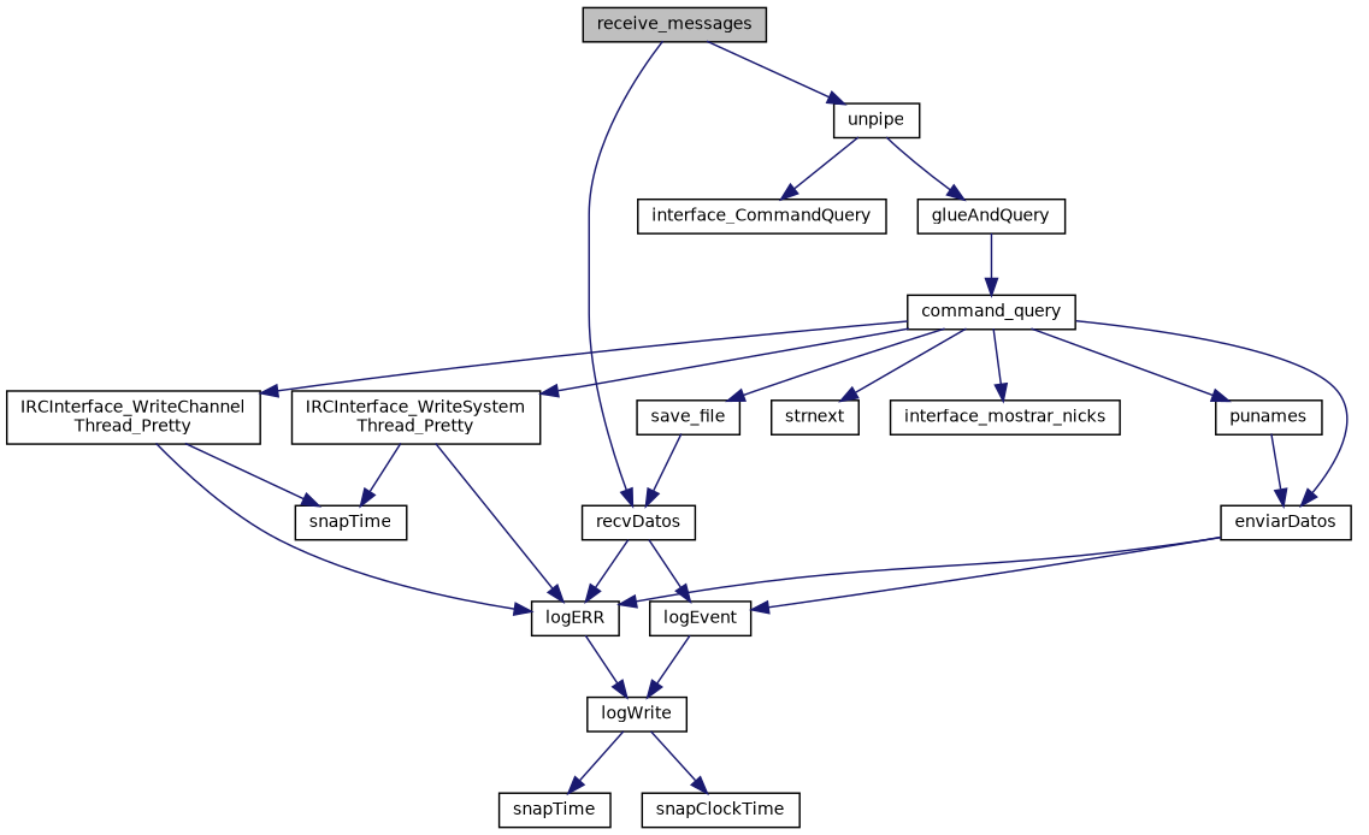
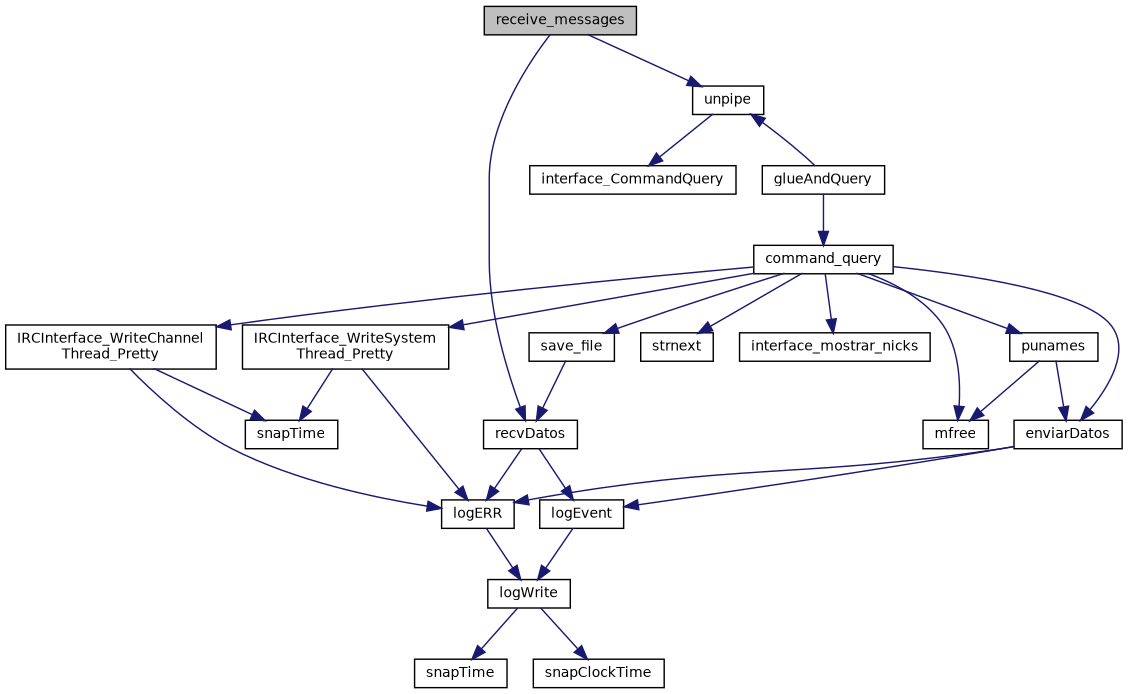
  digraph {
    rankdir=TB
    node [color=black fillcolor=white fontname=Helvetica fontsize=10 shape=record style=filled]
    edge [color=midnightblue fontname=Helvetica fontsize=10 labelfontname=Helvetica labelfontsize=10 style=solid]
    n1 [fillcolor=grey75 fontcolor=black height=0.2 label=receive_messages width=0.4]
    n2 [height=0.2 label=recvDatos width=0.4]
    n3 [height=0.2 label=unpipe width=0.4]
    n4 [height=0.2 label=logEvent width=0.4]
    n5 [height=0.2 label=logERR width=0.4]
    n6 [height=0.2 label=interface_CommandQuery width=0.4]
    n7 [height=0.2 label=glueAndQuery width=0.4]
    n8 [height=0.2 label=logWrite width=0.4]
    n9 [height=0.2 label=snapTime width=0.4]
    n10 [height=0.2 label=snapClockTime width=0.4]
    n11 [height=0.2 label=command_query width=0.4]
    n12 [height=0.2 label="IRCInterface_WriteSystem\lThread_Pretty" width=0.4]
    n13 [height=0.2 label=strnext width=0.4]
+   n14 [height=0.2 label=mfree width=0.4]
    n15 [height=0.2 label="IRCInterface_WriteChannel\lThread_Pretty" width=0.4]
    n16 [height=0.2 label=interface_mostrar_nicks width=0.4]
    n17 [height=0.2 label=punames width=0.4]
    n18 [height=0.2 label=enviarDatos width=0.4]
    n19 [height=0.2 label=save_file width=0.4]
    n20 [height=0.2 label=snapTime width=0.4]
    n1 -> n2
    n1 -> n3
    n2 -> n4
    n2 -> n5
    n3 -> n6
-   n3 -> n7
+   n7 -> n3
    n4 -> n8
    n5 -> n8
    n7 -> n11
    n8 -> n9
    n8 -> n10
    n11 -> n12
    n11 -> n13
+   n11 -> n14
    n11 -> n15
    n11 -> n16
    n11 -> n17
    n11 -> n18
    n11 -> n19
    n12 -> n5
    n12 -> n20
    n15 -> n5
    n15 -> n20
+   n17 -> n14
    n17 -> n18
    n18 -> n4
    n18 -> n5
    n19 -> n2
  }
